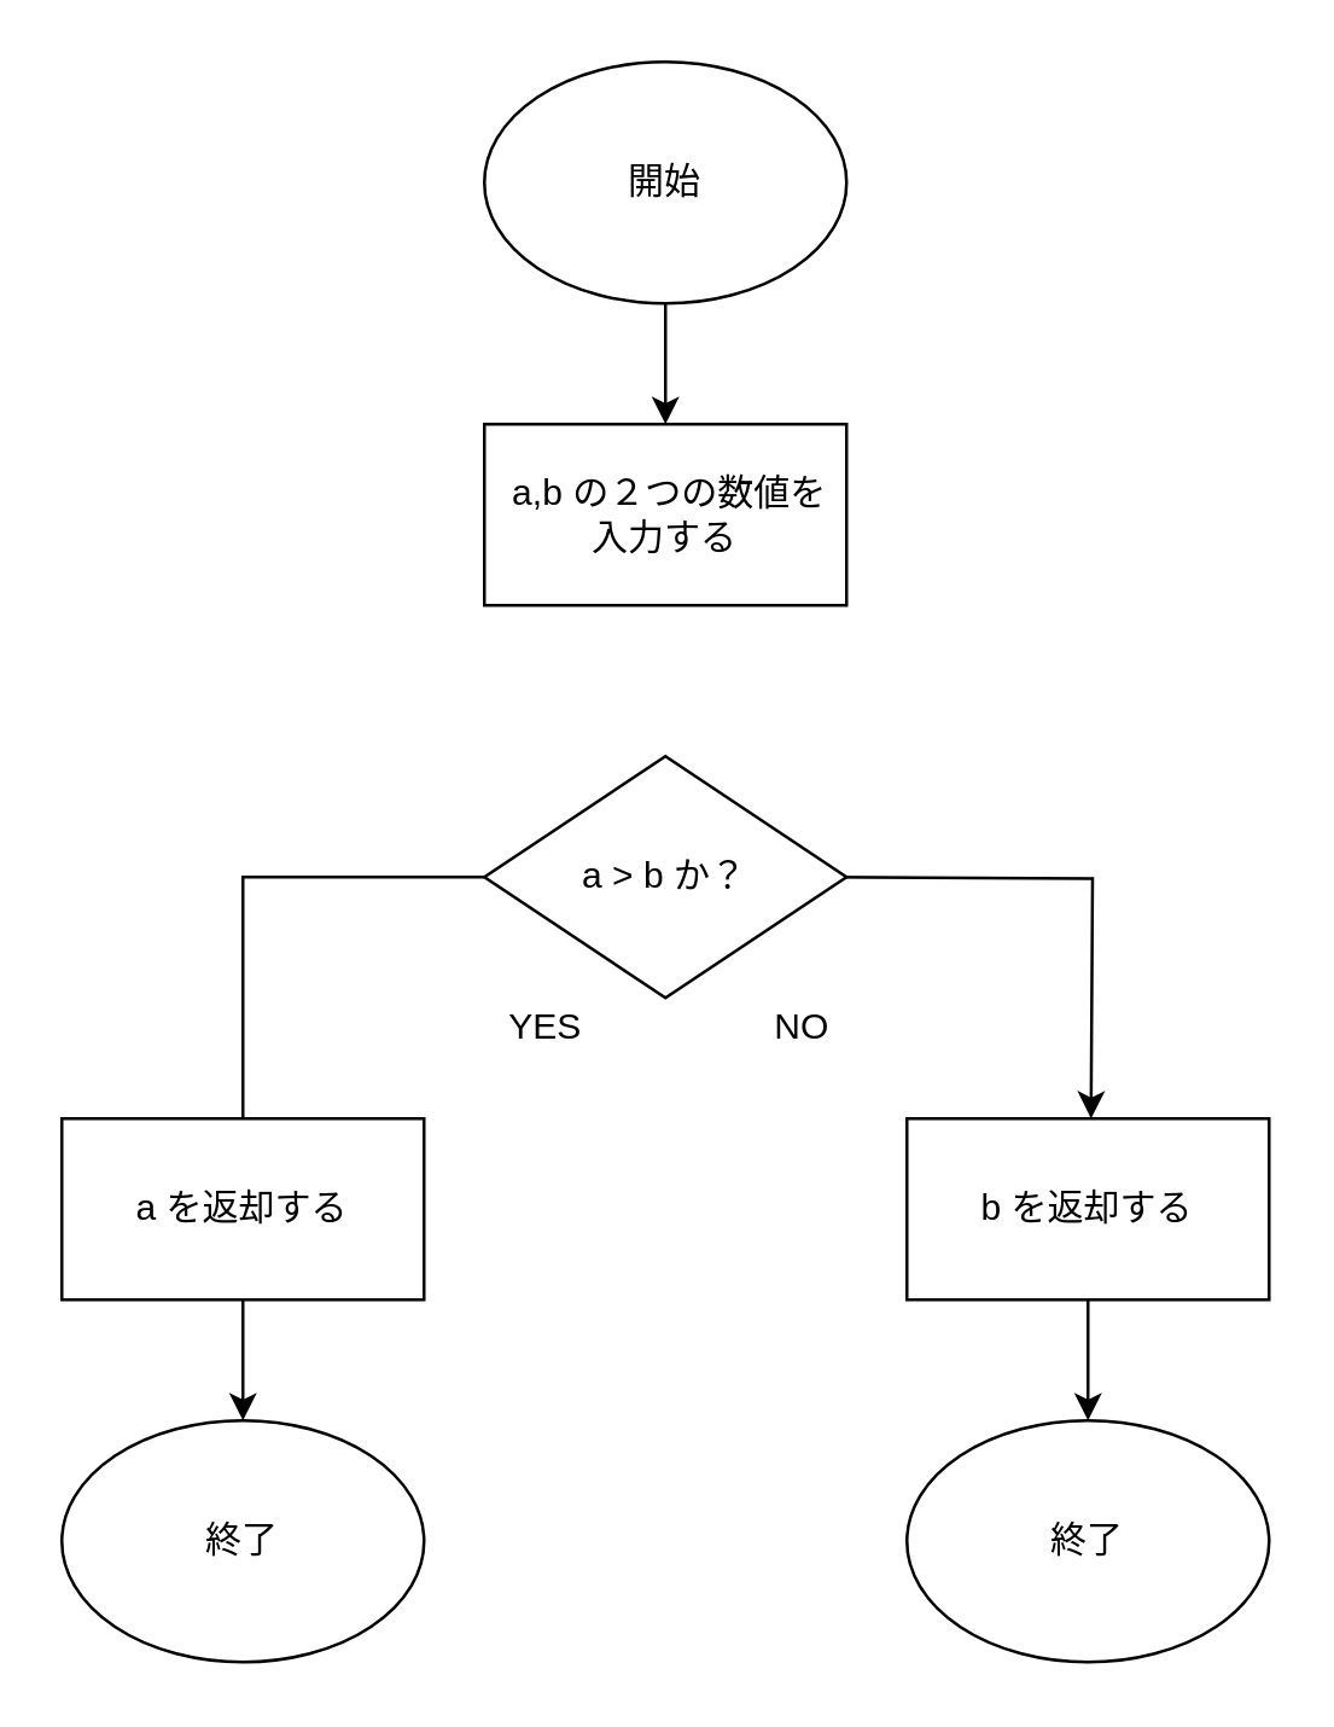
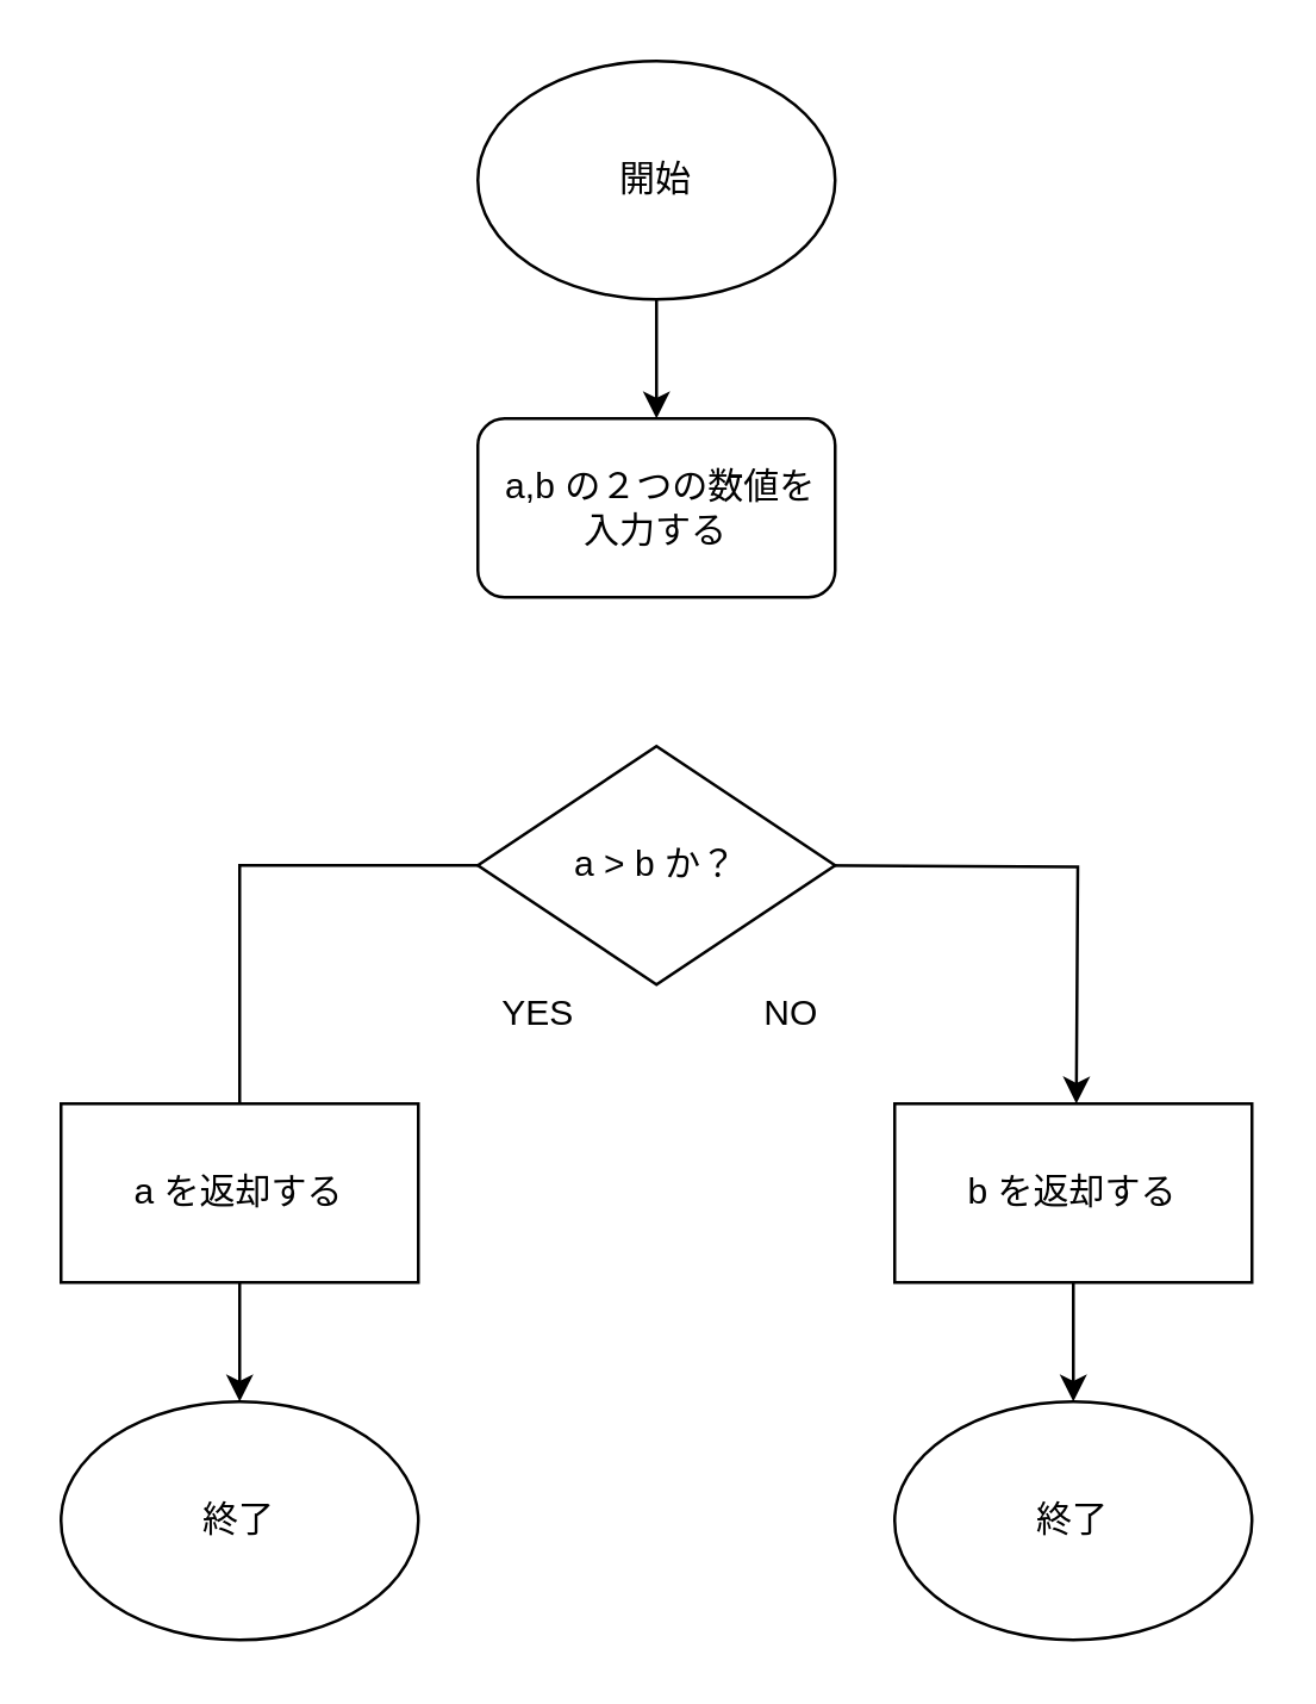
  <mxCell id="0" />
  <mxCell id="1" parent="0" />
  <mxCell id="2" value="開始" style="ellipse;whiteSpace=wrap;html=1;" vertex="1" parent="1"><mxGeometry x="160" y="20" width="120" height="80" as="geometry" /></mxCell>
  <mxCell id="3" style="edgeStyle=orthogonalEdgeStyle;rounded=0;orthogonalLoop=1;jettySize=auto;html=1;entryX=0.575;entryY=0;entryDx=0;entryDy=0;entryPerimeter=0;" edge="1" parent="1"><mxGeometry relative="1" as="geometry"><mxPoint x="361" y="370" as="targetPoint" /><mxPoint x="272" y="290" as="sourcePoint" /></mxGeometry></mxCell>
  <mxCell id="4" style="edgeStyle=orthogonalEdgeStyle;rounded=0;orthogonalLoop=1;jettySize=auto;html=1;entryX=0.5;entryY=0;entryDx=0;entryDy=0;endArrow=none;" edge="1" parent="1" source="5" target="11"><mxGeometry relative="1" as="geometry"><mxPoint x="70" y="290" as="targetPoint" /></mxGeometry></mxCell>
  <mxCell id="5" value="a &amp;gt; b か？" style="rhombus;whiteSpace=wrap;html=1;" vertex="1" parent="1"><mxGeometry x="160" y="250" width="120" height="80" as="geometry" /></mxCell>
  <mxCell id="6" value="YES" style="text;html=1;align=center;verticalAlign=middle;resizable=0;points=[];autosize=1;" vertex="1" parent="1"><mxGeometry x="160" y="330" width="40" height="20" as="geometry" /></mxCell>
  <mxCell id="7" value="NO" style="text;html=1;align=center;verticalAlign=middle;resizable=0;points=[];autosize=1;" vertex="1" parent="1"><mxGeometry x="250" y="330" width="30" height="20" as="geometry" /></mxCell>
- <mxCell id="8" value="&amp;nbsp;a,b の２つの数値を入力する" style="rounded=0;whiteSpace=wrap;html=1;" vertex="1" parent="1"><mxGeometry x="160" y="140" width="120" height="60" as="geometry" /></mxCell>
+ <mxCell id="8" value="&amp;nbsp;a,b の２つの数値を入力する" style="whiteSpace=wrap;html=1;rounded=1;" vertex="1" parent="1"><mxGeometry x="160" y="140" width="120" height="60" as="geometry" /></mxCell>
  <mxCell id="9" style="edgeStyle=orthogonalEdgeStyle;rounded=0;orthogonalLoop=1;jettySize=auto;html=1;" edge="1" parent="1" source="2" target="8"><mxGeometry relative="1" as="geometry"><mxPoint x="220" y="250" as="targetPoint" /><mxPoint x="220" y="100" as="sourcePoint" /></mxGeometry></mxCell>
  <mxCell id="10" value="" style="edgeStyle=orthogonalEdgeStyle;rounded=0;orthogonalLoop=1;jettySize=auto;html=1;" edge="1" parent="1" source="11" target="14"><mxGeometry relative="1" as="geometry" /></mxCell>
  <mxCell id="11" value="a を返却する" style="rounded=0;whiteSpace=wrap;html=1;" vertex="1" parent="1"><mxGeometry x="20" y="370" width="120" height="60" as="geometry" /></mxCell>
  <mxCell id="12" style="edgeStyle=orthogonalEdgeStyle;rounded=0;orthogonalLoop=1;jettySize=auto;html=1;entryX=0.5;entryY=0;entryDx=0;entryDy=0;" edge="1" parent="1" source="13" target="15"><mxGeometry relative="1" as="geometry" /></mxCell>
  <mxCell id="13" value="b を返却する" style="rounded=0;whiteSpace=wrap;html=1;" vertex="1" parent="1"><mxGeometry x="300" y="370" width="120" height="60" as="geometry" /></mxCell>
  <mxCell id="14" value="終了" style="ellipse;whiteSpace=wrap;html=1;" vertex="1" parent="1"><mxGeometry x="20" y="470" width="120" height="80" as="geometry" /></mxCell>
  <mxCell id="15" value="終了" style="ellipse;whiteSpace=wrap;html=1;" vertex="1" parent="1"><mxGeometry x="300" y="470" width="120" height="80" as="geometry" /></mxCell>
